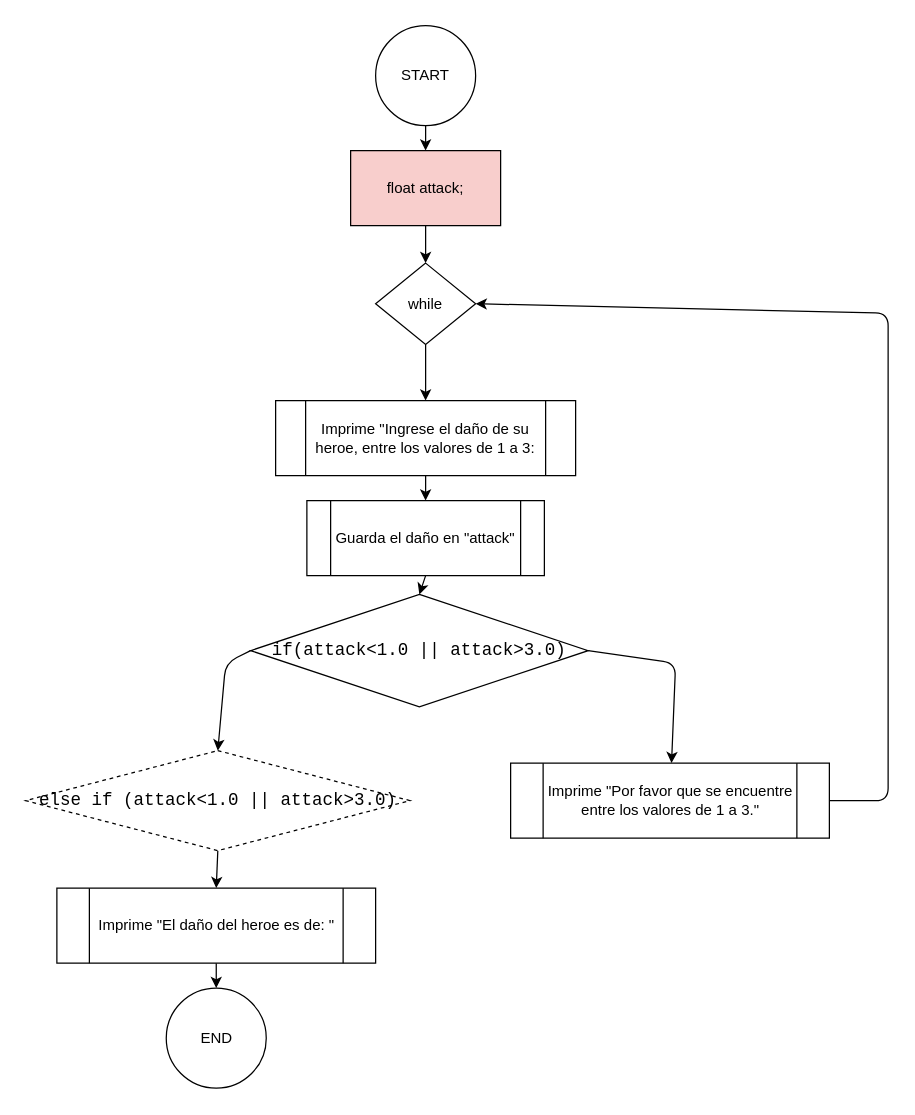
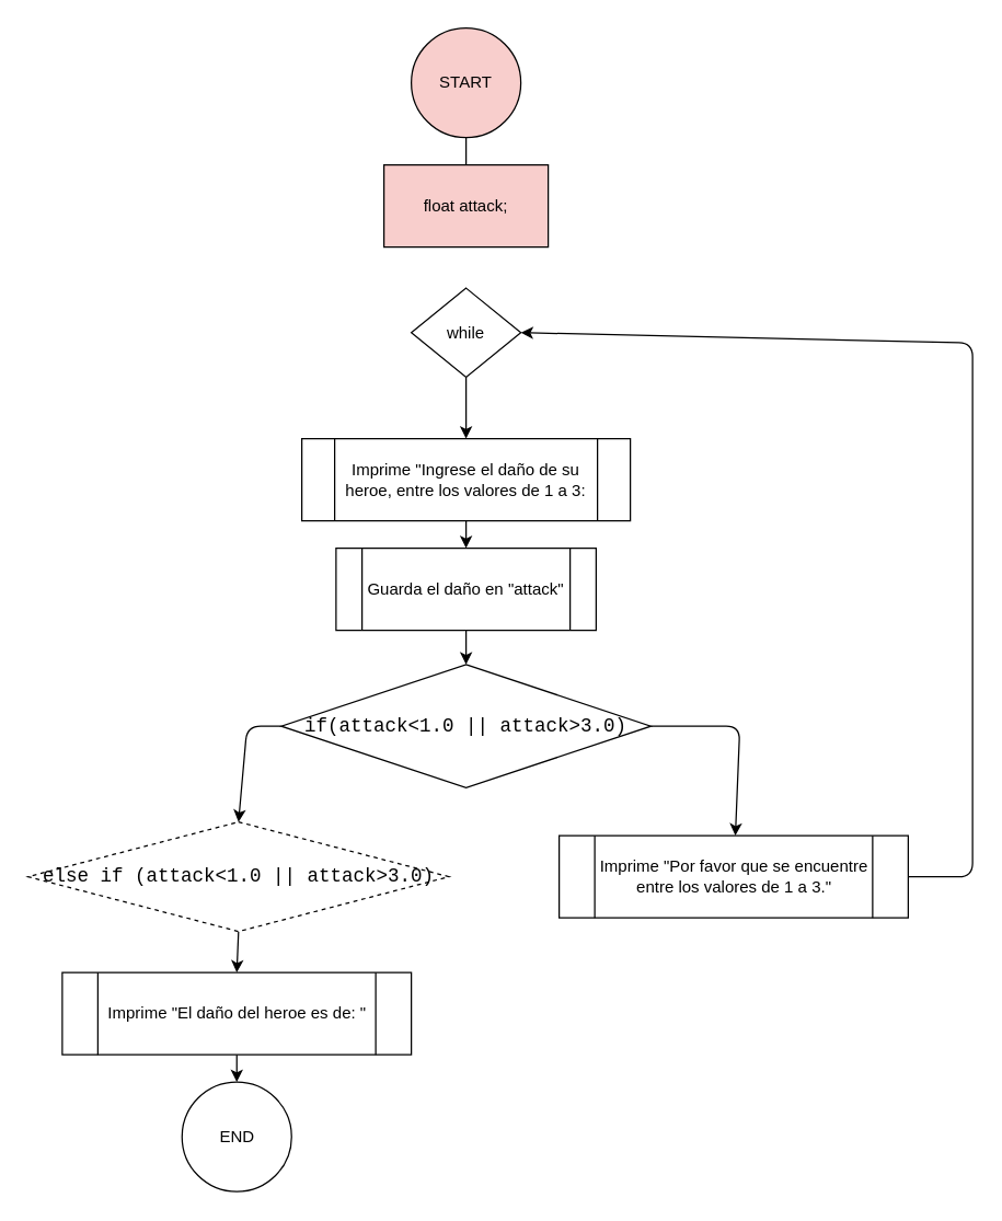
  <mxCell id="0" />
  <mxCell id="1" parent="0" />
- <mxCell id="2" style="edgeStyle=none;html=1;exitX=0.5;exitY=1;exitDx=0;exitDy=0;entryX=0.5;entryY=0;entryDx=0;entryDy=0;fontColor=#000000;" edge="1" parent="1" source="3" target="5"><mxGeometry relative="1" as="geometry" /></mxCell>
- <mxCell id="3" value="START" style="ellipse;whiteSpace=wrap;html=1;aspect=fixed;" vertex="1" parent="1"><mxGeometry x="300" y="20" width="80" height="80" as="geometry" /></mxCell>
- <mxCell id="4" style="edgeStyle=none;html=1;exitX=0.5;exitY=1;exitDx=0;exitDy=0;fontColor=#000000;" edge="1" parent="1" source="5" target="9"><mxGeometry relative="1" as="geometry" /></mxCell>
+ <mxCell id="2" style="edgeStyle=none;html=1;exitX=0.5;exitY=1;exitDx=0;exitDy=0;entryX=0.5;entryY=0;entryDx=0;entryDy=0;fontColor=#000000;endArrow=none;" edge="1" parent="1" source="3" target="5"><mxGeometry relative="1" as="geometry" /></mxCell>
+ <mxCell id="3" value="START" style="ellipse;whiteSpace=wrap;html=1;aspect=fixed;fillColor=#f8cecc;" vertex="1" parent="1"><mxGeometry x="300" y="20" width="80" height="80" as="geometry" /></mxCell>
  <mxCell id="5" value="float attack;" style="rounded=0;whiteSpace=wrap;html=1;fillColor=#f8cecc;" vertex="1" parent="1"><mxGeometry x="280" y="120" width="120" height="60" as="geometry" /></mxCell>
  <mxCell id="6" style="edgeStyle=none;html=1;exitX=0.5;exitY=1;exitDx=0;exitDy=0;fontColor=#000000;" edge="1" parent="1" source="7" target="11"><mxGeometry relative="1" as="geometry" /></mxCell>
  <mxCell id="7" value="Imprime &quot;Ingrese el daño de su heroe, entre los valores de 1 a 3:" style="shape=process;whiteSpace=wrap;html=1;backgroundOutline=1;" vertex="1" parent="1"><mxGeometry x="220" y="320" width="240" height="60" as="geometry" /></mxCell>
  <mxCell id="8" style="edgeStyle=none;html=1;exitX=0.5;exitY=1;exitDx=0;exitDy=0;fontColor=#000000;" edge="1" parent="1" source="9" target="7"><mxGeometry relative="1" as="geometry" /></mxCell>
  <mxCell id="9" value="while" style="rhombus;whiteSpace=wrap;html=1;" vertex="1" parent="1"><mxGeometry x="300" y="210" width="80" height="65" as="geometry" /></mxCell>
  <mxCell id="10" style="edgeStyle=none;html=1;exitX=0.5;exitY=1;exitDx=0;exitDy=0;entryX=0.5;entryY=0;entryDx=0;entryDy=0;fontColor=#000000;" edge="1" parent="1" source="11" target="14"><mxGeometry relative="1" as="geometry" /></mxCell>
  <mxCell id="11" value="Guarda el daño en &quot;attack&quot;" style="shape=process;whiteSpace=wrap;html=1;backgroundOutline=1;" vertex="1" parent="1"><mxGeometry x="245" y="400" width="190" height="60" as="geometry" /></mxCell>
  <mxCell id="12" style="edgeStyle=none;html=1;exitX=1;exitY=0.5;exitDx=0;exitDy=0;fontColor=#000000;" edge="1" parent="1" source="14" target="16"><mxGeometry relative="1" as="geometry"><mxPoint x="560" y="530.455" as="targetPoint" /><Array as="points"><mxPoint x="540" y="530" /></Array></mxGeometry></mxCell>
  <mxCell id="13" style="edgeStyle=none;html=1;exitX=0;exitY=0.5;exitDx=0;exitDy=0;entryX=0.5;entryY=0;entryDx=0;entryDy=0;fontColor=#000000;" edge="1" parent="1" source="14" target="18"><mxGeometry relative="1" as="geometry"><Array as="points"><mxPoint x="180" y="530" /></Array></mxGeometry></mxCell>
- <mxCell id="14" value="&lt;div style=&quot;font-family: Consolas, &amp;quot;Courier New&amp;quot;, monospace; font-size: 14px; line-height: 19px;&quot;&gt;&lt;div style=&quot;line-height: 19px;&quot;&gt;if(attack&amp;lt;1.0 || attack&amp;gt;3.0)&lt;/div&gt;&lt;/div&gt;" style="rhombus;whiteSpace=wrap;html=1;" vertex="1" parent="1"><mxGeometry x="200" y="475" width="270" height="90" as="geometry" /></mxCell>
+ <mxCell id="14" value="&lt;div style=&quot;font-family: Consolas, &amp;quot;Courier New&amp;quot;, monospace; font-size: 14px; line-height: 19px;&quot;&gt;&lt;div style=&quot;line-height: 19px;&quot;&gt;if(attack&amp;lt;1.0 || attack&amp;gt;3.0)&lt;/div&gt;&lt;/div&gt;" style="rhombus;whiteSpace=wrap;html=1;" vertex="1" parent="1"><mxGeometry x="205" y="485" width="270" height="90" as="geometry" /></mxCell>
  <mxCell id="15" style="edgeStyle=none;html=1;exitX=1;exitY=0.5;exitDx=0;exitDy=0;entryX=1;entryY=0.5;entryDx=0;entryDy=0;fontColor=#000000;" edge="1" parent="1" source="16" target="9"><mxGeometry relative="1" as="geometry"><Array as="points"><mxPoint x="710" y="640" /><mxPoint x="710" y="250" /></Array></mxGeometry></mxCell>
  <mxCell id="16" value="Imprime &quot;Por favor que se encuentre entre los valores de 1 a 3.&quot;" style="shape=process;whiteSpace=wrap;html=1;backgroundOutline=1;" vertex="1" parent="1"><mxGeometry x="408" y="610" width="255" height="60" as="geometry" /></mxCell>
  <mxCell id="17" style="edgeStyle=none;html=1;exitX=0.5;exitY=1;exitDx=0;exitDy=0;entryX=0.5;entryY=0;entryDx=0;entryDy=0;fontColor=#000000;" edge="1" parent="1" source="18" target="20"><mxGeometry relative="1" as="geometry" /></mxCell>
  <mxCell id="18" value="&lt;div style=&quot;font-family: Consolas, &amp;quot;Courier New&amp;quot;, monospace; font-size: 14px; line-height: 19px;&quot;&gt;&lt;div style=&quot;line-height: 19px;&quot;&gt;else if&amp;nbsp;&lt;span style=&quot;background-color: initial;&quot;&gt;(&lt;/span&gt;&lt;span style=&quot;background-color: initial;&quot;&gt;attack&amp;lt;1.0 || attack&amp;gt;3.0)&lt;/span&gt;&lt;/div&gt;&lt;/div&gt;" style="rhombus;whiteSpace=wrap;html=1;dashed=1;" vertex="1" parent="1"><mxGeometry x="20" y="600" width="307.5" height="80" as="geometry" /></mxCell>
  <mxCell id="19" style="edgeStyle=none;html=1;exitX=0.5;exitY=1;exitDx=0;exitDy=0;entryX=0.5;entryY=0;entryDx=0;entryDy=0;fontColor=#000000;" edge="1" parent="1" source="20" target="21"><mxGeometry relative="1" as="geometry" /></mxCell>
  <mxCell id="20" value="Imprime &quot;El daño del heroe es de: &quot;" style="shape=process;whiteSpace=wrap;html=1;backgroundOutline=1;" vertex="1" parent="1"><mxGeometry x="45" y="710" width="255" height="60" as="geometry" /></mxCell>
  <mxCell id="21" value="END" style="ellipse;whiteSpace=wrap;html=1;aspect=fixed;labelBackgroundColor=none;fontColor=#000000;" vertex="1" parent="1"><mxGeometry x="132.5" y="790" width="80" height="80" as="geometry" /></mxCell>
